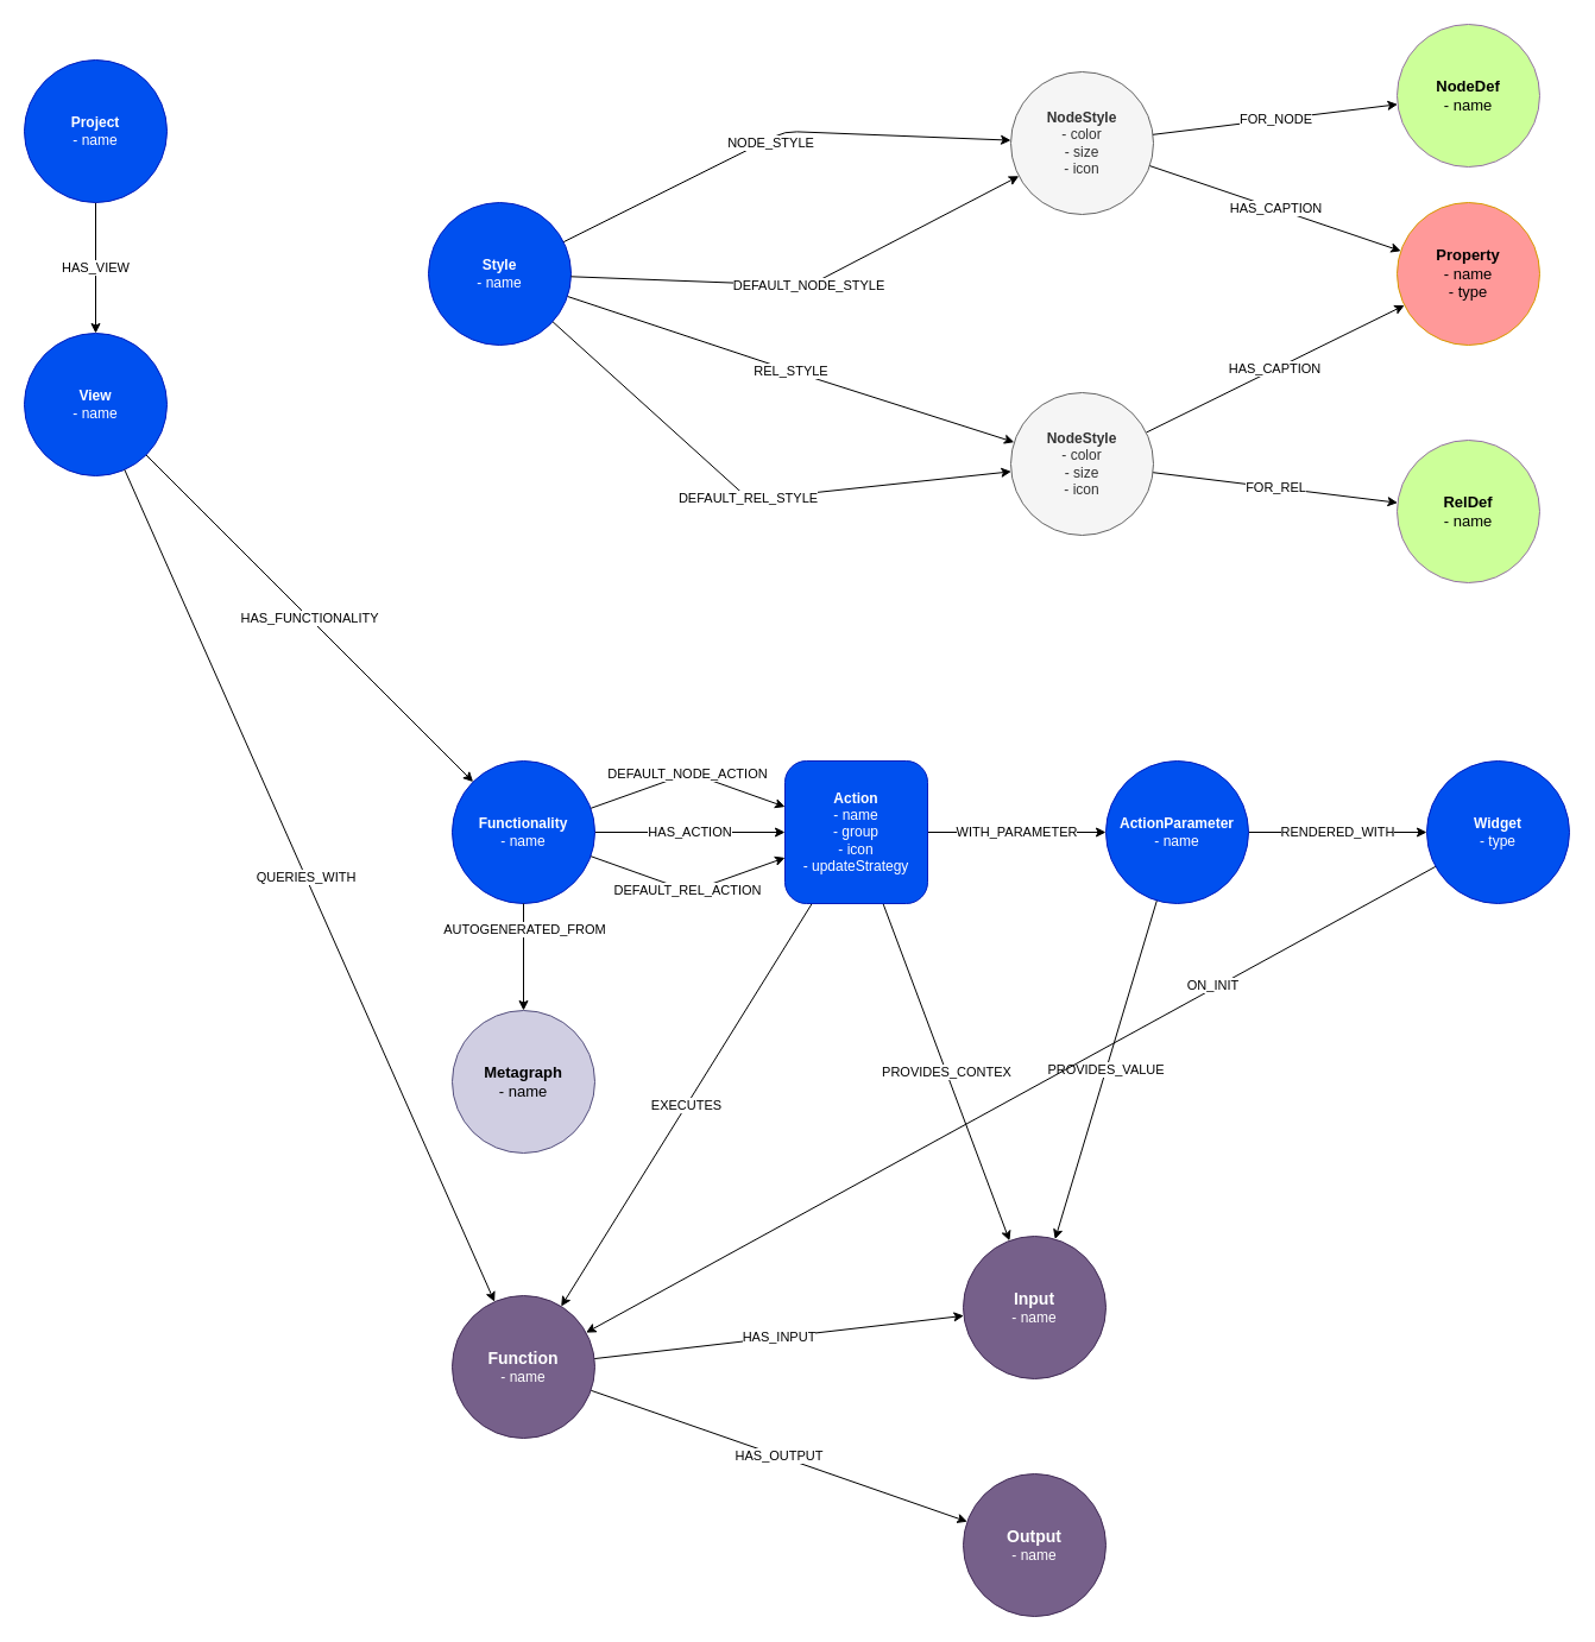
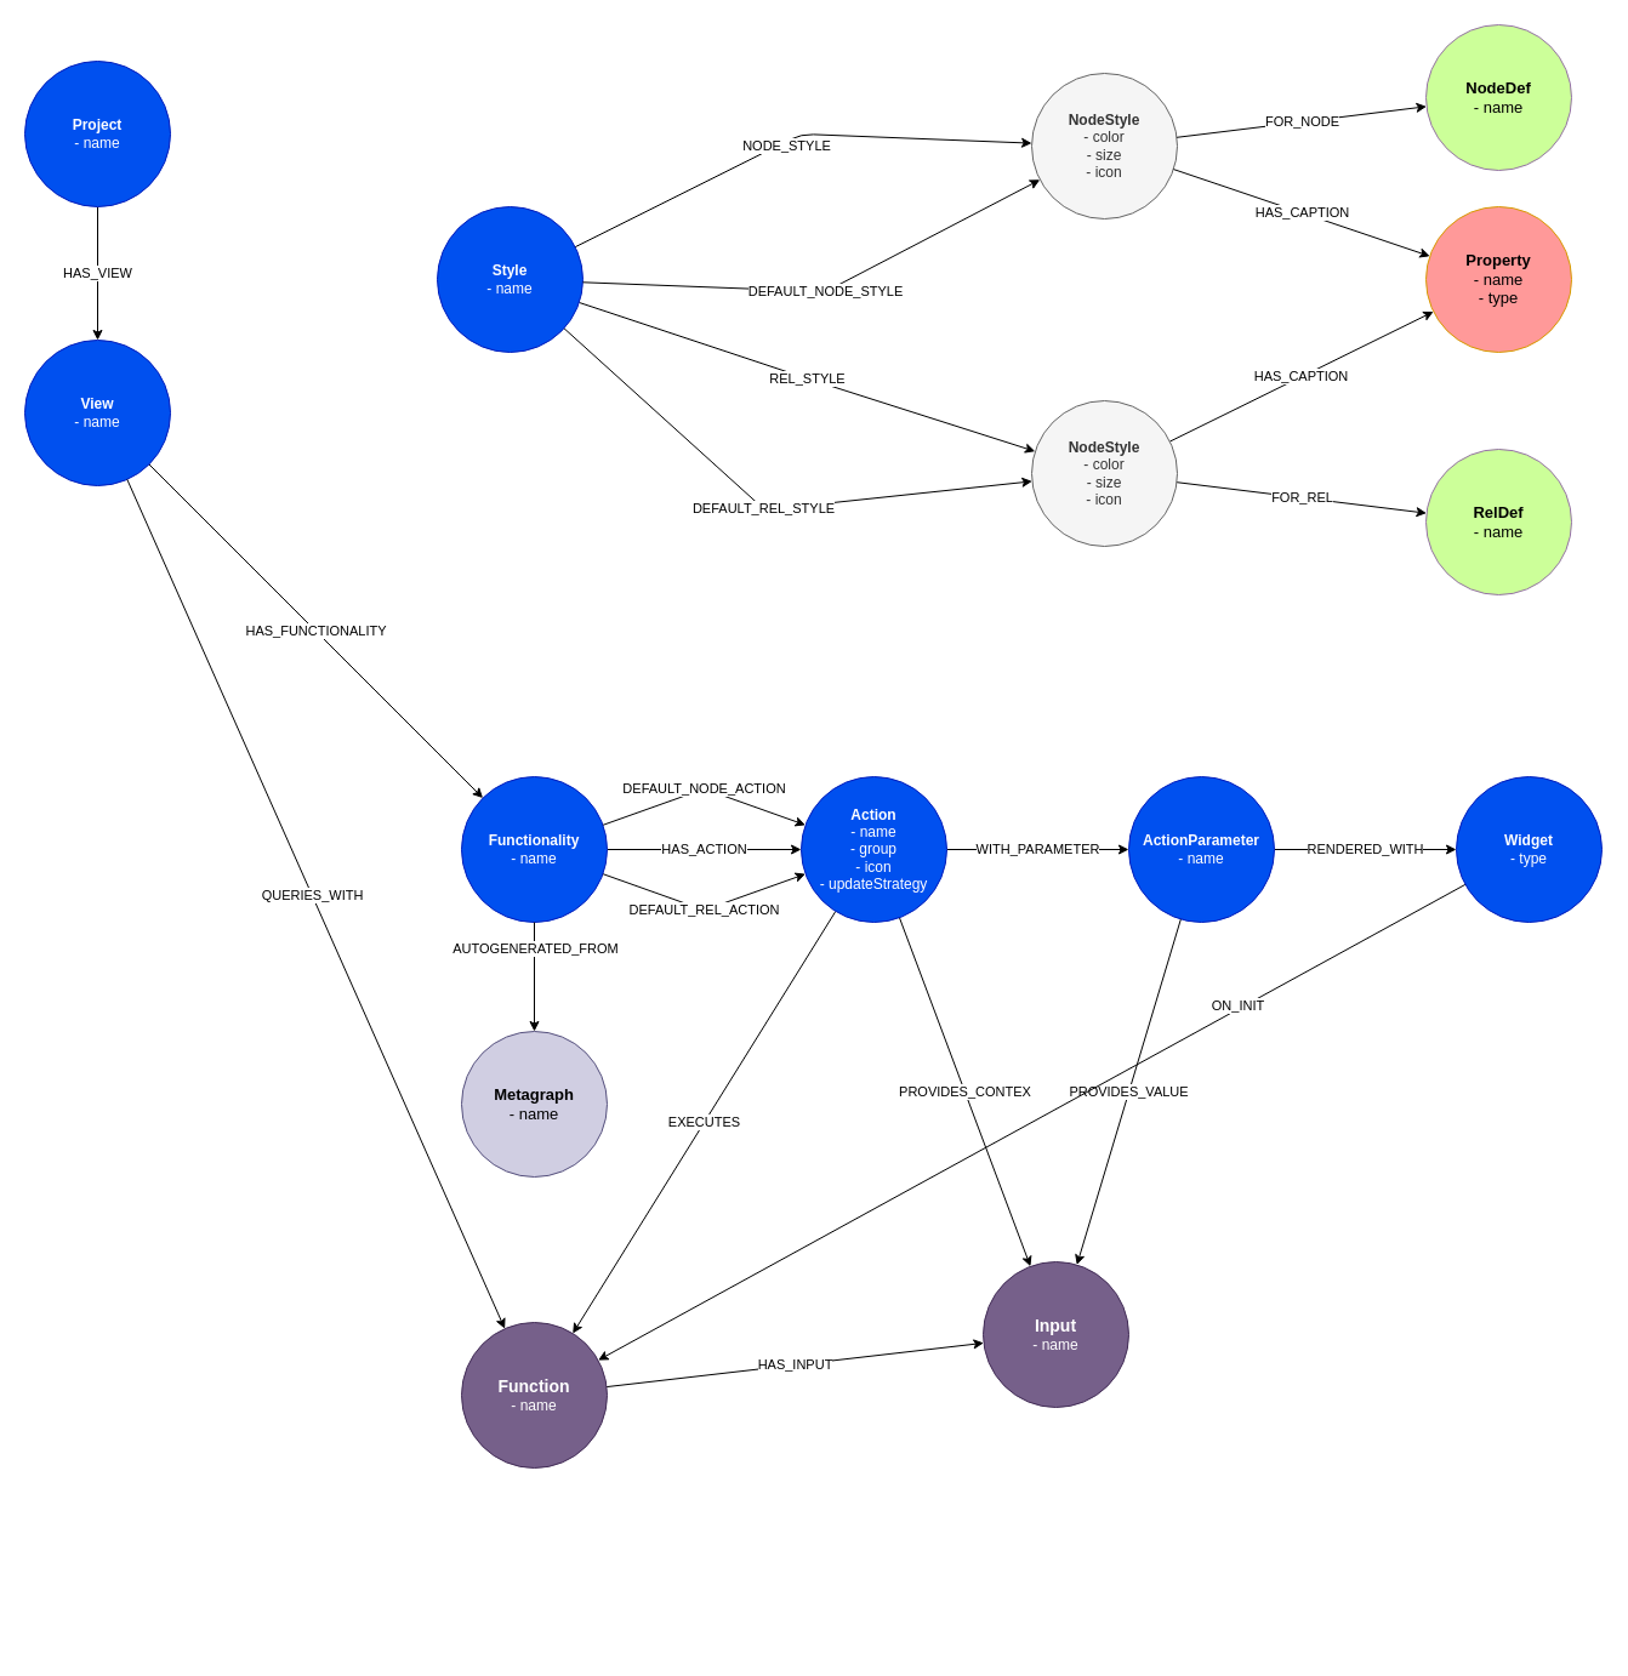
  <mxCell id="0" />
  <mxCell id="1" parent="0" />
  <mxCell id="2" value="HAS_FUNCTIONALITY" style="edgeStyle=none;html=1;" edge="1" parent="1" source="3" target="13"><mxGeometry relative="1" as="geometry" /></mxCell>
  <mxCell id="3" value="&lt;b&gt;View&lt;/b&gt;&lt;br&gt;- name" style="ellipse;whiteSpace=wrap;html=1;aspect=fixed;fillColor=#0050ef;strokeColor=#001DBC;fontColor=#ffffff;" vertex="1" parent="1"><mxGeometry x="20" y="280" width="120" height="120" as="geometry" /></mxCell>
  <mxCell id="4" value="HAS_VIEW" style="edgeStyle=none;html=1;" edge="1" parent="1" source="5" target="3"><mxGeometry relative="1" as="geometry" /></mxCell>
  <mxCell id="5" value="&lt;b&gt;Project&lt;/b&gt;&lt;br&gt;- name" style="ellipse;whiteSpace=wrap;html=1;aspect=fixed;fillColor=#0050ef;strokeColor=#001DBC;fontColor=#ffffff;" vertex="1" parent="1"><mxGeometry x="20" y="50" width="120" height="120" as="geometry" /></mxCell>
  <mxCell id="6" value="NODE_STYLE" style="edgeStyle=none;html=1;" edge="1" parent="1" source="9" target="18"><mxGeometry x="-0.031" y="-4" relative="1" as="geometry"><Array as="points"><mxPoint x="660" y="110" /></Array><mxPoint as="offset" /></mxGeometry></mxCell>
  <mxCell id="7" value="REL_STYLE" style="edgeStyle=none;rounded=0;orthogonalLoop=1;jettySize=auto;html=1;" edge="1" parent="1" source="9" target="37"><mxGeometry relative="1" as="geometry"><Array as="points"><mxPoint x="660" y="310" /></Array></mxGeometry></mxCell>
  <mxCell id="8" value="DEFAULT_REL_STYLE" style="edgeStyle=none;rounded=0;orthogonalLoop=1;jettySize=auto;html=1;" edge="1" parent="1" source="9" target="37"><mxGeometry relative="1" as="geometry"><Array as="points"><mxPoint x="630" y="420" /></Array></mxGeometry></mxCell>
  <mxCell id="9" value="&lt;b&gt;Style&lt;/b&gt;&lt;br&gt;- name" style="ellipse;whiteSpace=wrap;html=1;aspect=fixed;fillColor=#0050ef;strokeColor=#001DBC;fontColor=#ffffff;" vertex="1" parent="1"><mxGeometry x="360" y="170" width="120" height="120" as="geometry" /></mxCell>
  <mxCell id="10" value="HAS_ACTION" style="edgeStyle=none;html=1;" edge="1" parent="1" source="13" target="26"><mxGeometry relative="1" as="geometry" /></mxCell>
  <mxCell id="11" value="DEFAULT_NODE_ACTION" style="edgeStyle=none;rounded=0;orthogonalLoop=1;jettySize=auto;html=1;" edge="1" parent="1" source="13" target="26"><mxGeometry relative="1" as="geometry"><Array as="points"><mxPoint x="580" y="650" /></Array></mxGeometry></mxCell>
  <mxCell id="12" value="DEFAULT_REL_ACTION" style="edgeStyle=none;rounded=0;orthogonalLoop=1;jettySize=auto;html=1;" edge="1" parent="1" source="13" target="26"><mxGeometry relative="1" as="geometry"><Array as="points"><mxPoint x="580" y="750" /></Array></mxGeometry></mxCell>
  <mxCell id="13" value="&lt;b&gt;Functionality&lt;/b&gt;&lt;br&gt;- name" style="ellipse;whiteSpace=wrap;html=1;aspect=fixed;fillColor=#0050ef;strokeColor=#001DBC;fontColor=#ffffff;" vertex="1" parent="1"><mxGeometry x="380" y="640" width="120" height="120" as="geometry" /></mxCell>
  <mxCell id="14" value="AUTOGENERATED_FROM" style="edgeStyle=none;html=1;" edge="1" parent="1" source="13" target="17"><mxGeometry x="-0.513" y="1" relative="1" as="geometry"><mxPoint x="410" y="2090" as="sourcePoint" /><mxPoint x="138.751" y="2212.18" as="targetPoint" /><mxPoint as="offset" /></mxGeometry></mxCell>
  <mxCell id="15" value="DEFAULT_NODE_STYLE" style="edgeStyle=none;html=1;" edge="1" parent="1" source="9" target="18"><mxGeometry relative="1" as="geometry"><Array as="points"><mxPoint x="680" y="240" /></Array><mxPoint x="1013.079" y="2048.974" as="sourcePoint" /><mxPoint x="853.635" y="2174.851" as="targetPoint" /></mxGeometry></mxCell>
  <mxCell id="16" value="QUERIES_WITH" style="edgeStyle=none;html=1;" edge="1" parent="1" source="3" target="40"><mxGeometry x="-0.018" relative="1" as="geometry"><mxPoint as="offset" /><mxPoint x="1092.488" y="2249.998" as="sourcePoint" /><mxPoint x="710" y="2200" as="targetPoint" /></mxGeometry></mxCell>
  <mxCell id="17" value="&lt;b style=&quot;color: rgb(0 , 0 , 0) ; font-size: 13px&quot;&gt;Metagraph&lt;/b&gt;&lt;br style=&quot;color: rgb(0 , 0 , 0)&quot;&gt;&lt;span style=&quot;color: rgb(0 , 0 , 0) ; font-size: 13px&quot;&gt;- name&lt;/span&gt;&lt;font style=&quot;font-size: 13px&quot; color=&quot;#000000&quot;&gt;&lt;br&gt;&lt;/font&gt;" style="ellipse;whiteSpace=wrap;html=1;aspect=fixed;direction=west;strokeColor=#56517e;fillColor=#d0cee2;" vertex="1" parent="1"><mxGeometry x="380" y="850" width="120" height="120" as="geometry" /></mxCell>
  <mxCell id="18" value="&lt;b&gt;NodeStyle&lt;br&gt;&lt;/b&gt;- color&lt;br&gt;- size&lt;br&gt;- icon" style="ellipse;whiteSpace=wrap;html=1;aspect=fixed;strokeColor=#666666;fillColor=#f5f5f5;fontColor=#333333;" vertex="1" parent="1"><mxGeometry x="850" y="60" width="120" height="120" as="geometry" /></mxCell>
  <mxCell id="19" value="HAS_CAPTION" style="edgeStyle=none;html=1;" edge="1" parent="1" source="18" target="20"><mxGeometry relative="1" as="geometry" /></mxCell>
  <mxCell id="20" value="&lt;font style=&quot;font-size: 13px&quot; color=&quot;#000000&quot;&gt;&lt;b&gt;Property&lt;/b&gt;&lt;br&gt;- name&lt;br&gt;- type&lt;br&gt;&lt;/font&gt;" style="ellipse;whiteSpace=wrap;html=1;aspect=fixed;direction=west;strokeColor=#d79b00;fillColor=#FF9999;" vertex="1" parent="1"><mxGeometry x="1175" y="170" width="120" height="120" as="geometry" /></mxCell>
  <mxCell id="21" value="FOR_NODE" style="edgeStyle=none;html=1;" edge="1" parent="1" source="18" target="22"><mxGeometry relative="1" as="geometry"><mxPoint x="2141.756" y="2540" as="targetPoint" /></mxGeometry></mxCell>
  <mxCell id="22" value="&lt;b&gt;&lt;font style=&quot;font-size: 13px&quot; color=&quot;#000000&quot;&gt;NodeDef&lt;br&gt;&lt;/font&gt;&lt;/b&gt;&lt;span style=&quot;color: rgb(0 , 0 , 0) ; font-size: 13px&quot;&gt;- name&lt;/span&gt;&lt;font color=&quot;#000000&quot;&gt;&lt;br&gt;&lt;/font&gt;" style="ellipse;whiteSpace=wrap;html=1;aspect=fixed;direction=west;strokeColor=#9673a6;fillColor=#CCFF99;" vertex="1" parent="1"><mxGeometry x="1175" y="20" width="120" height="120" as="geometry" /></mxCell>
  <mxCell id="23" value="WITH_PARAMETER" style="edgeStyle=none;html=1;" edge="1" parent="1" source="26" target="29"><mxGeometry relative="1" as="geometry" /></mxCell>
  <mxCell id="24" value="EXECUTES" style="edgeStyle=none;html=1;" edge="1" parent="1" source="26" target="40"><mxGeometry relative="1" as="geometry" /></mxCell>
  <mxCell id="25" value="PROVIDES_CONTEX" style="edgeStyle=none;rounded=0;orthogonalLoop=1;jettySize=auto;html=1;" edge="1" parent="1" source="26" target="34"><mxGeometry relative="1" as="geometry" /></mxCell>
- <mxCell id="26" value="&lt;b&gt;Action&lt;/b&gt;&lt;br&gt;- name&lt;br&gt;- group&lt;br&gt;- icon&lt;br&gt;- updateStrategy" style="whiteSpace=wrap;html=1;aspect=fixed;fillColor=#0050ef;strokeColor=#001DBC;fontColor=#ffffff;rounded=1;" vertex="1" parent="1"><mxGeometry x="660" y="640" width="120" height="120" as="geometry" /></mxCell>
+ <mxCell id="26" value="&lt;b&gt;Action&lt;/b&gt;&lt;br&gt;- name&lt;br&gt;- group&lt;br&gt;- icon&lt;br&gt;- updateStrategy" style="ellipse;whiteSpace=wrap;html=1;aspect=fixed;fillColor=#0050ef;strokeColor=#001DBC;fontColor=#ffffff;" vertex="1" parent="1"><mxGeometry x="660" y="640" width="120" height="120" as="geometry" /></mxCell>
  <mxCell id="27" value="RENDERED_WITH" style="edgeStyle=none;html=1;" edge="1" parent="1" source="29" target="31"><mxGeometry relative="1" as="geometry" /></mxCell>
  <mxCell id="28" value="PROVIDES_VALUE" style="edgeStyle=none;html=1;" edge="1" parent="1" source="29" target="34"><mxGeometry relative="1" as="geometry"><mxPoint x="972.636" y="1055.001" as="targetPoint" /></mxGeometry></mxCell>
  <mxCell id="29" value="&lt;b&gt;ActionParameter&lt;/b&gt;&lt;br&gt;- name" style="ellipse;whiteSpace=wrap;html=1;aspect=fixed;fillColor=#0050ef;strokeColor=#001DBC;fontColor=#ffffff;" vertex="1" parent="1"><mxGeometry x="930" y="640" width="120" height="120" as="geometry" /></mxCell>
  <mxCell id="30" value="ON_INIT" style="edgeStyle=none;rounded=0;orthogonalLoop=1;jettySize=auto;html=1;" edge="1" parent="1" source="31" target="40"><mxGeometry x="-0.478" y="-1" relative="1" as="geometry"><mxPoint y="-1" as="offset" /></mxGeometry></mxCell>
  <mxCell id="31" value="&lt;b&gt;Widget&lt;/b&gt;&lt;br&gt;- type" style="ellipse;whiteSpace=wrap;html=1;aspect=fixed;fillColor=#0050ef;strokeColor=#001DBC;fontColor=#ffffff;" vertex="1" parent="1"><mxGeometry x="1200" y="640" width="120" height="120" as="geometry" /></mxCell>
- <mxCell id="32" value="HAS_OUTPUT" style="edgeStyle=none;rounded=0;orthogonalLoop=1;jettySize=auto;html=1;" edge="1" parent="1" source="40" target="39"><mxGeometry relative="1" as="geometry" /></mxCell>
  <mxCell id="33" value="HAS_INPUT" style="edgeStyle=none;rounded=0;orthogonalLoop=1;jettySize=auto;html=1;" edge="1" parent="1" source="40" target="34"><mxGeometry relative="1" as="geometry" /></mxCell>
  <mxCell id="34" value="&lt;font style=&quot;font-size: 14px&quot;&gt;&lt;b&gt;Input&lt;/b&gt;&lt;/font&gt;&lt;br&gt;- name" style="ellipse;whiteSpace=wrap;html=1;aspect=fixed;fillColor=#76608a;fontColor=#ffffff;strokeColor=#432D57;" vertex="1" parent="1"><mxGeometry x="810" y="1040" width="120" height="120" as="geometry" /></mxCell>
  <mxCell id="35" value="FOR_REL" style="rounded=0;orthogonalLoop=1;jettySize=auto;html=1;" edge="1" parent="1" source="37" target="38"><mxGeometry relative="1" as="geometry" /></mxCell>
  <mxCell id="36" value="HAS_CAPTION" style="edgeStyle=none;rounded=0;orthogonalLoop=1;jettySize=auto;html=1;" edge="1" parent="1" source="37" target="20"><mxGeometry relative="1" as="geometry" /></mxCell>
  <mxCell id="37" value="&lt;b&gt;NodeStyle&lt;br&gt;&lt;/b&gt;- color&lt;br&gt;- size&lt;br&gt;- icon" style="ellipse;whiteSpace=wrap;html=1;aspect=fixed;strokeColor=#666666;fillColor=#f5f5f5;fontColor=#333333;" vertex="1" parent="1"><mxGeometry x="850" y="330" width="120" height="120" as="geometry" /></mxCell>
  <mxCell id="38" value="&lt;b&gt;&lt;font style=&quot;font-size: 13px&quot; color=&quot;#000000&quot;&gt;RelDef&lt;br&gt;&lt;/font&gt;&lt;/b&gt;&lt;span style=&quot;color: rgb(0 , 0 , 0) ; font-size: 13px&quot;&gt;- name&lt;/span&gt;&lt;font color=&quot;#000000&quot;&gt;&lt;br&gt;&lt;/font&gt;" style="ellipse;whiteSpace=wrap;html=1;aspect=fixed;direction=west;strokeColor=#9673a6;fillColor=#CCFF99;" vertex="1" parent="1"><mxGeometry x="1175" y="370" width="120" height="120" as="geometry" /></mxCell>
- <mxCell id="39" value="&lt;font style=&quot;font-size: 14px&quot;&gt;&lt;b&gt;Output&lt;/b&gt;&lt;/font&gt;&lt;br&gt;- name" style="ellipse;whiteSpace=wrap;html=1;aspect=fixed;fillColor=#76608a;fontColor=#ffffff;strokeColor=#432D57;" vertex="1" parent="1"><mxGeometry x="810" y="1240" width="120" height="120" as="geometry" /></mxCell>
  <mxCell id="40" value="&lt;b style=&quot;font-size: 14px&quot;&gt;Function&lt;/b&gt;&lt;br&gt;- name" style="ellipse;whiteSpace=wrap;html=1;aspect=fixed;fillColor=#76608a;fontColor=#ffffff;strokeColor=#432D57;" vertex="1" parent="1"><mxGeometry x="380" y="1090" width="120" height="120" as="geometry" /></mxCell>
